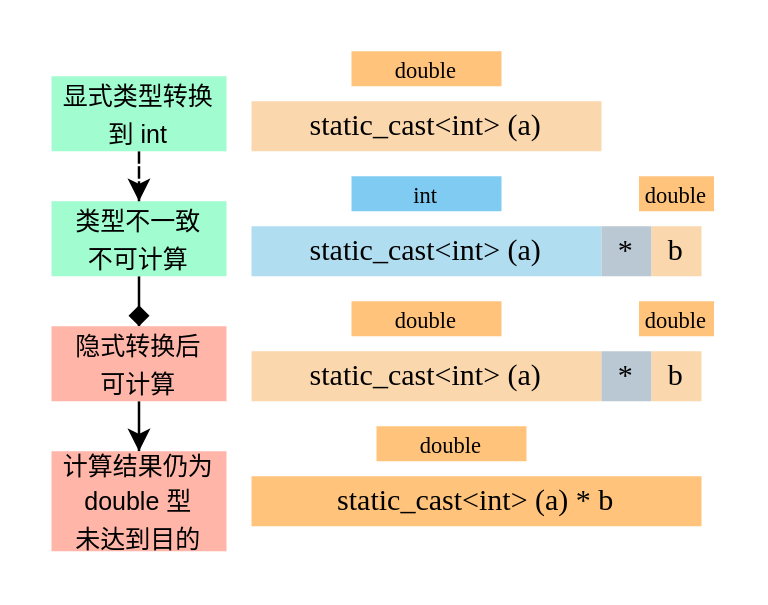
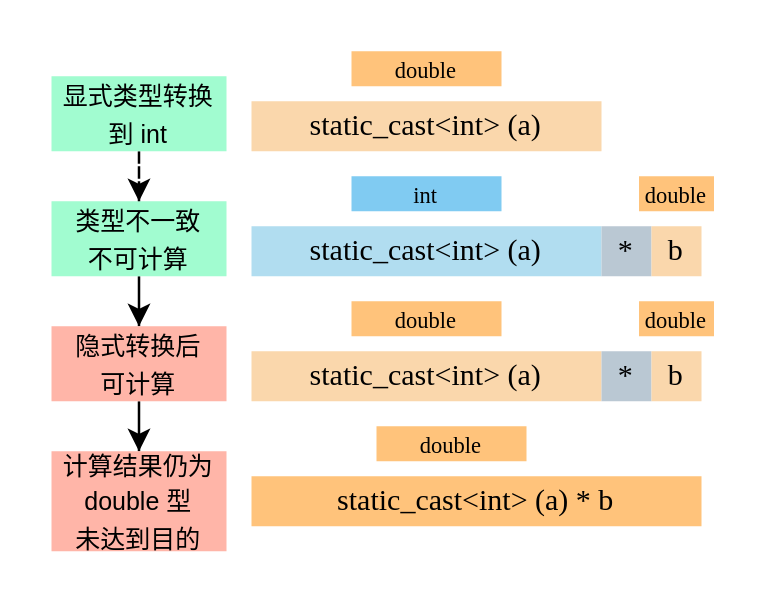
  <mxCell id="0" />
  <mxCell id="1" parent="0" />
  <mxCell id="2" value="&lt;font face=&quot;Consolas&quot;&gt;static_cast&amp;lt;int&amp;gt; (a)&lt;/font&gt;" style="rounded=0;whiteSpace=wrap;html=1;strokeColor=none;fillColor=#b1ddf0;" parent="1" vertex="1"><mxGeometry x="100" y="90" width="140" height="20" as="geometry" /></mxCell>
  <mxCell id="3" value="&lt;font face=&quot;Consolas&quot;&gt;*&lt;/font&gt;" style="rounded=0;whiteSpace=wrap;html=1;fillColor=#bac8d3;strokeColor=none;" parent="1" vertex="1"><mxGeometry x="240" y="90" width="20" height="20" as="geometry" /></mxCell>
  <mxCell id="4" value="&lt;font face=&quot;Consolas&quot;&gt;b&lt;/font&gt;" style="rounded=0;whiteSpace=wrap;html=1;strokeColor=none;fillColor=#fad7ac;" parent="1" vertex="1"><mxGeometry x="260" y="90" width="20" height="20" as="geometry" /></mxCell>
  <mxCell id="5" value="&lt;font face=&quot;consolas&quot; style=&quot;font-size: 9px;&quot;&gt;int&lt;/font&gt;" style="text;html=1;strokeColor=none;fillColor=#80cbf2;align=center;verticalAlign=middle;whiteSpace=wrap;rounded=0;gradientColor=none;" parent="1" vertex="1"><mxGeometry x="140" y="70" width="60" height="14" as="geometry" /></mxCell>
- <mxCell id="6" value="" style="edgeStyle=orthogonalEdgeStyle;rounded=0;orthogonalLoop=1;jettySize=auto;html=1;endArrow=diamond;" parent="1" source="7" target="9" edge="1"><mxGeometry relative="1" as="geometry" /></mxCell>
+ <mxCell id="6" value="" style="edgeStyle=orthogonalEdgeStyle;rounded=0;orthogonalLoop=1;jettySize=auto;html=1;" parent="1" source="7" target="9" edge="1"><mxGeometry relative="1" as="geometry" /></mxCell>
  <mxCell id="7" value="&lt;font style=&quot;font-size: 10px;&quot;&gt;类型不一致&lt;br&gt;不可计算&lt;/font&gt;" style="text;html=1;strokeColor=none;fillColor=#a1fcd0;align=center;verticalAlign=middle;whiteSpace=wrap;rounded=0;" parent="1" vertex="1"><mxGeometry x="20" y="80" width="70" height="30" as="geometry" /></mxCell>
  <mxCell id="8" style="edgeStyle=orthogonalEdgeStyle;rounded=0;orthogonalLoop=1;jettySize=auto;html=1;entryX=0.5;entryY=0;entryDx=0;entryDy=0;" parent="1" source="9" target="10" edge="1"><mxGeometry relative="1" as="geometry" /></mxCell>
  <mxCell id="9" value="&lt;font style=&quot;font-size: 10px;&quot;&gt;隐式转换后&lt;br&gt;可计算&lt;/font&gt;" style="text;html=1;strokeColor=none;fillColor=#ffb5a8;align=center;verticalAlign=middle;whiteSpace=wrap;rounded=0;" parent="1" vertex="1"><mxGeometry x="20" y="130" width="70" height="30" as="geometry" /></mxCell>
  <mxCell id="10" value="&lt;span style=&quot;font-size: 10px;&quot;&gt;计算结果仍为double 型&lt;br&gt;未达到目的&lt;/span&gt;" style="text;html=1;strokeColor=none;fillColor=#ffb5a8;align=center;verticalAlign=middle;whiteSpace=wrap;rounded=0;" parent="1" vertex="1"><mxGeometry x="20" y="180" width="70" height="40" as="geometry" /></mxCell>
  <mxCell id="11" value="&lt;font face=&quot;consolas&quot; style=&quot;font-size: 9px;&quot;&gt;double&lt;/font&gt;" style="text;html=1;strokeColor=none;fillColor=#ffc37b;align=center;verticalAlign=middle;whiteSpace=wrap;rounded=0;gradientColor=none;horizontal=1;labelPosition=center;verticalLabelPosition=middle;" parent="1" vertex="1"><mxGeometry x="140" y="20" width="60" height="14" as="geometry" /></mxCell>
  <mxCell id="12" value="&lt;font face=&quot;Consolas&quot;&gt;static_cast&amp;lt;int&amp;gt; (a)&lt;/font&gt;" style="rounded=0;whiteSpace=wrap;html=1;strokeColor=none;fillColor=#fad7ac;" parent="1" vertex="1"><mxGeometry x="100" y="40" width="140" height="20" as="geometry" /></mxCell>
  <mxCell id="13" style="edgeStyle=orthogonalEdgeStyle;rounded=0;orthogonalLoop=1;jettySize=auto;html=1;entryX=0.5;entryY=0;entryDx=0;entryDy=0;dashed=1;" parent="1" source="14" target="7" edge="1"><mxGeometry relative="1" as="geometry" /></mxCell>
  <mxCell id="14" value="&lt;font style=&quot;font-size: 10px;&quot;&gt;显式类型转换到 int&lt;br&gt;&lt;/font&gt;" style="text;html=1;strokeColor=none;fillColor=#a1fcd0;align=center;verticalAlign=middle;whiteSpace=wrap;rounded=0;" parent="1" vertex="1"><mxGeometry x="20" y="30" width="70" height="30" as="geometry" /></mxCell>
  <mxCell id="15" value="&lt;font face=&quot;Consolas&quot;&gt;static_cast&amp;lt;int&amp;gt; (a)&lt;/font&gt;" style="rounded=0;whiteSpace=wrap;html=1;strokeColor=none;fillColor=#fad7ac;" parent="1" vertex="1"><mxGeometry x="100" y="140" width="140" height="20" as="geometry" /></mxCell>
  <mxCell id="16" value="&lt;font face=&quot;Consolas&quot;&gt;*&lt;/font&gt;" style="rounded=0;whiteSpace=wrap;html=1;fillColor=#bac8d3;strokeColor=none;" parent="1" vertex="1"><mxGeometry x="240" y="140" width="20" height="20" as="geometry" /></mxCell>
  <mxCell id="17" value="&lt;font face=&quot;Consolas&quot;&gt;b&lt;/font&gt;" style="rounded=0;whiteSpace=wrap;html=1;strokeColor=none;fillColor=#fad7ac;" parent="1" vertex="1"><mxGeometry x="260" y="140" width="20" height="20" as="geometry" /></mxCell>
  <mxCell id="18" value="&lt;font face=&quot;Consolas&quot;&gt;static_cast&amp;lt;int&amp;gt; (a) *&amp;nbsp;b&lt;/font&gt;" style="rounded=0;whiteSpace=wrap;html=1;strokeColor=none;fillColor=#ffc37b;" parent="1" vertex="1"><mxGeometry x="100" y="190" width="180" height="20" as="geometry" /></mxCell>
  <mxCell id="19" value="&lt;font face=&quot;consolas&quot; style=&quot;font-size: 9px;&quot;&gt;double&lt;/font&gt;" style="text;html=1;strokeColor=none;fillColor=#ffc37b;align=center;verticalAlign=middle;whiteSpace=wrap;rounded=0;gradientColor=none;horizontal=1;labelPosition=center;verticalLabelPosition=middle;" vertex="1" parent="1"><mxGeometry x="140" y="120" width="60" height="14" as="geometry" /></mxCell>
  <mxCell id="20" value="&lt;font face=&quot;consolas&quot; style=&quot;font-size: 9px;&quot;&gt;double&lt;/font&gt;" style="text;html=1;strokeColor=none;fillColor=#ffc37b;align=center;verticalAlign=middle;whiteSpace=wrap;rounded=0;gradientColor=none;horizontal=1;labelPosition=center;verticalLabelPosition=middle;" vertex="1" parent="1"><mxGeometry x="150" y="170" width="60" height="14" as="geometry" /></mxCell>
  <mxCell id="21" value="&lt;font face=&quot;consolas&quot; style=&quot;font-size: 9px;&quot;&gt;double&lt;/font&gt;" style="text;html=1;strokeColor=none;fillColor=#ffc37b;align=center;verticalAlign=middle;whiteSpace=wrap;rounded=0;gradientColor=none;horizontal=1;labelPosition=center;verticalLabelPosition=middle;" vertex="1" parent="1"><mxGeometry x="255" y="120" width="30" height="14" as="geometry" /></mxCell>
  <mxCell id="22" value="&lt;font face=&quot;consolas&quot; style=&quot;font-size: 9px;&quot;&gt;double&lt;/font&gt;" style="text;html=1;strokeColor=none;fillColor=#ffc37b;align=center;verticalAlign=middle;whiteSpace=wrap;rounded=0;gradientColor=none;horizontal=1;labelPosition=center;verticalLabelPosition=middle;" vertex="1" parent="1"><mxGeometry x="255" y="70" width="30" height="14" as="geometry" /></mxCell>
